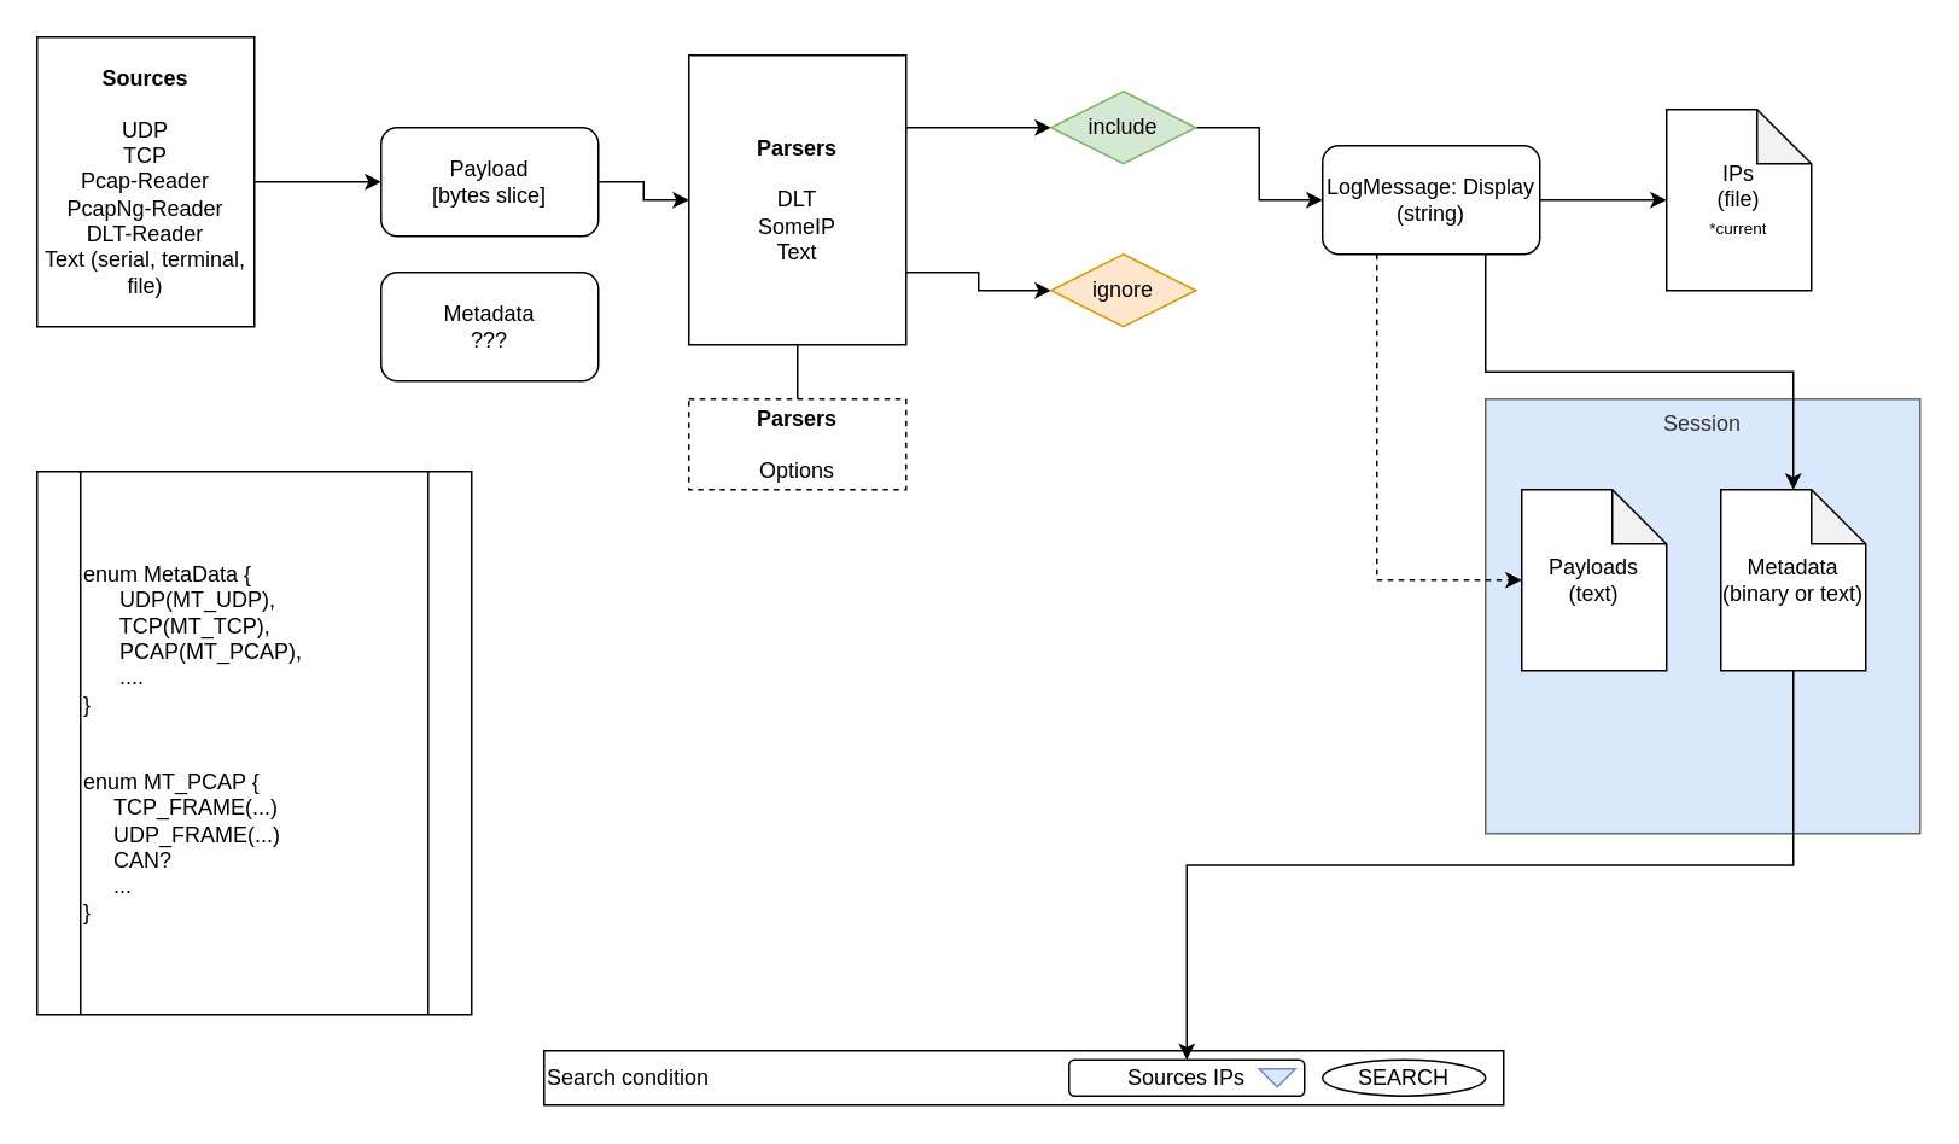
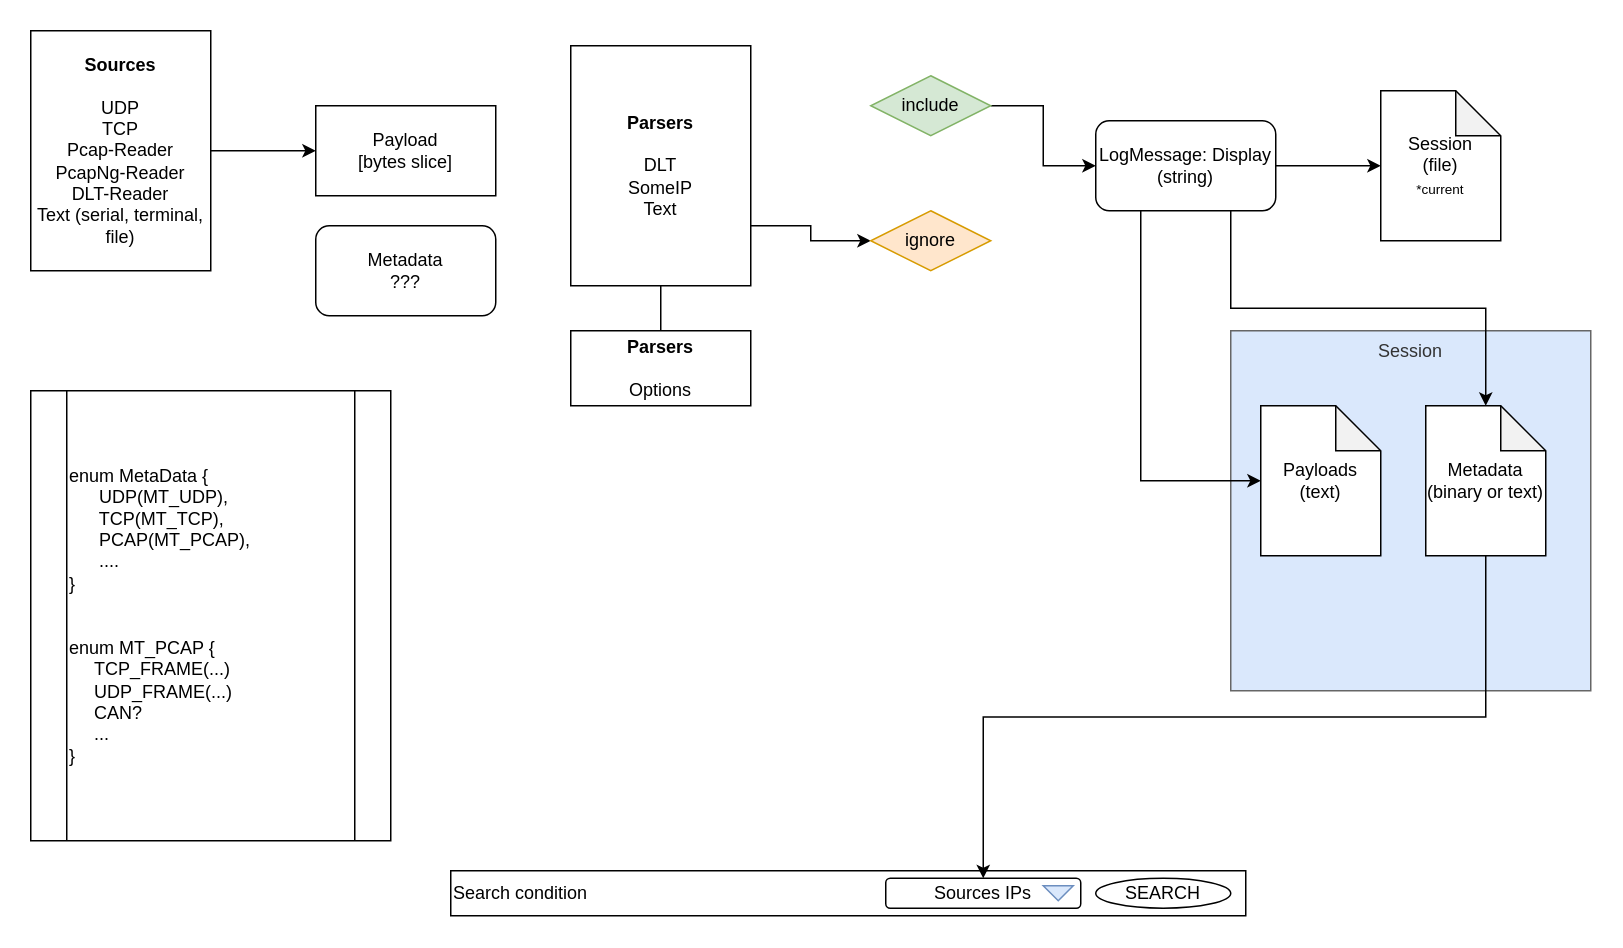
  <mxCell id="0" />
  <mxCell id="1" parent="0" />
  <mxCell id="2" value="Search condition" style="rounded=0;whiteSpace=wrap;html=1;align=left;" vertex="1" parent="1"><mxGeometry x="300" y="580" width="530" height="30" as="geometry" /></mxCell>
  <mxCell id="3" value="Session" style="whiteSpace=wrap;html=1;aspect=fixed;align=center;verticalAlign=top;fillColor=#dae8fc;fontColor=#333333;strokeColor=#666666;" vertex="1" parent="1"><mxGeometry x="820" y="220" width="240" height="240" as="geometry" /></mxCell>
  <mxCell id="4" style="edgeStyle=orthogonalEdgeStyle;rounded=0;orthogonalLoop=1;jettySize=auto;html=1;exitX=1;exitY=0.5;exitDx=0;exitDy=0;entryX=0;entryY=0.5;entryDx=0;entryDy=0;" edge="1" parent="1" source="5" target="9"><mxGeometry relative="1" as="geometry" /></mxCell>
  <mxCell id="5" value="&lt;b&gt;Sources&lt;br&gt;&lt;/b&gt;&lt;br&gt;UDP&lt;br&gt;TCP&lt;br&gt;Pcap-Reader&lt;br&gt;PcapNg-Reader&lt;br&gt;DLT-Reader&lt;br&gt;Text (serial, terminal, file)" style="rounded=0;whiteSpace=wrap;html=1;" vertex="1" parent="1"><mxGeometry x="20" y="20" width="120" height="160" as="geometry" /></mxCell>
- <mxCell id="6" style="edgeStyle=orthogonalEdgeStyle;rounded=0;orthogonalLoop=1;jettySize=auto;html=1;exitX=1;exitY=0.25;exitDx=0;exitDy=0;entryX=0;entryY=0.5;entryDx=0;entryDy=0;" edge="1" parent="1" source="8" target="16"><mxGeometry relative="1" as="geometry" /></mxCell>
  <mxCell id="7" style="edgeStyle=orthogonalEdgeStyle;rounded=0;orthogonalLoop=1;jettySize=auto;html=1;exitX=1;exitY=0.75;exitDx=0;exitDy=0;entryX=0;entryY=0.5;entryDx=0;entryDy=0;" edge="1" parent="1" source="8" target="17"><mxGeometry relative="1" as="geometry" /></mxCell>
  <mxCell id="8" value="&lt;b&gt;Parsers&lt;br&gt;&lt;br&gt;&lt;/b&gt;DLT&lt;br&gt;SomeIP&lt;br&gt;Text" style="rounded=0;whiteSpace=wrap;html=1;" vertex="1" parent="1"><mxGeometry x="380" y="30" width="120" height="160" as="geometry" /></mxCell>
- <mxCell id="9" value="Payload&lt;br&gt;[bytes slice]" style="rounded=1;whiteSpace=wrap;html=1;" vertex="1" parent="1"><mxGeometry x="210" y="70" width="120" height="60" as="geometry" /></mxCell>
- <mxCell id="10" style="edgeStyle=orthogonalEdgeStyle;rounded=0;orthogonalLoop=1;jettySize=auto;html=1;exitX=1;exitY=0.5;exitDx=0;exitDy=0;entryX=0;entryY=0.5;entryDx=0;entryDy=0;" edge="1" parent="1" source="9" target="8"><mxGeometry relative="1" as="geometry" /></mxCell>
+ <mxCell id="9" value="Payload&lt;br&gt;[bytes slice]" style="whiteSpace=wrap;html=1;rounded=0;" vertex="1" parent="1"><mxGeometry x="210" y="70" width="120" height="60" as="geometry" /></mxCell>
  <mxCell id="11" value="Metadata&lt;br&gt;???" style="rounded=1;whiteSpace=wrap;html=1;" vertex="1" parent="1"><mxGeometry x="210" y="150" width="120" height="60" as="geometry" /></mxCell>
  <mxCell id="12" value="enum MetaData {&lt;br&gt;&amp;nbsp; &amp;nbsp; &amp;nbsp; UDP(MT_UDP),&lt;br&gt;&amp;nbsp; &amp;nbsp; &amp;nbsp; TCP(MT_TCP),&lt;br&gt;&amp;nbsp; &amp;nbsp; &amp;nbsp; PCAP(MT_PCAP),&lt;br&gt;&amp;nbsp; &amp;nbsp; &amp;nbsp; ....&lt;br&gt;}&lt;br&gt;&lt;br&gt;&lt;br&gt;enum MT_PCAP {&lt;br&gt;&amp;nbsp; &amp;nbsp; &amp;nbsp;TCP_FRAME(...)&lt;br&gt;&amp;nbsp; &amp;nbsp; &amp;nbsp;UDP_FRAME(...)&lt;br&gt;&amp;nbsp; &amp;nbsp; &amp;nbsp;CAN?&lt;br&gt;&amp;nbsp; &amp;nbsp; &amp;nbsp;...&lt;br&gt;}" style="shape=process;whiteSpace=wrap;html=1;backgroundOutline=1;align=left;" vertex="1" parent="1"><mxGeometry x="20" y="260" width="240" height="300" as="geometry" /></mxCell>
  <mxCell id="13" style="edgeStyle=orthogonalEdgeStyle;rounded=0;orthogonalLoop=1;jettySize=auto;html=1;exitX=0.5;exitY=0;exitDx=0;exitDy=0;entryX=0.5;entryY=1;entryDx=0;entryDy=0;endArrow=none;" edge="1" parent="1" source="14" target="8"><mxGeometry relative="1" as="geometry" /></mxCell>
- <mxCell id="14" value="&lt;b&gt;Parsers&lt;br&gt;&lt;br&gt;&lt;/b&gt;Options" style="rounded=0;whiteSpace=wrap;html=1;dashed=1;" vertex="1" parent="1"><mxGeometry x="380" y="220" width="120" height="50" as="geometry" /></mxCell>
+ <mxCell id="14" value="&lt;b&gt;Parsers&lt;br&gt;&lt;br&gt;&lt;/b&gt;Options" style="rounded=0;whiteSpace=wrap;html=1;" vertex="1" parent="1"><mxGeometry x="380" y="220" width="120" height="50" as="geometry" /></mxCell>
  <mxCell id="15" style="edgeStyle=orthogonalEdgeStyle;rounded=0;orthogonalLoop=1;jettySize=auto;html=1;exitX=1;exitY=0.5;exitDx=0;exitDy=0;entryX=0;entryY=0.5;entryDx=0;entryDy=0;" edge="1" parent="1" source="16" target="20"><mxGeometry relative="1" as="geometry" /></mxCell>
  <mxCell id="16" value="include" style="rhombus;whiteSpace=wrap;html=1;fillColor=#d5e8d4;strokeColor=#82b366;" vertex="1" parent="1"><mxGeometry x="580" y="50" width="80" height="40" as="geometry" /></mxCell>
  <mxCell id="17" value="ignore" style="rhombus;whiteSpace=wrap;html=1;fillColor=#ffe6cc;strokeColor=#d79b00;" vertex="1" parent="1"><mxGeometry x="580" y="140" width="80" height="40" as="geometry" /></mxCell>
- <mxCell id="18" value="IPs&lt;br&gt;(file)&lt;br&gt;&lt;font style=&quot;font-size: 9px;&quot;&gt;*current&lt;/font&gt;" style="shape=note;whiteSpace=wrap;html=1;backgroundOutline=1;darkOpacity=0.05;" vertex="1" parent="1"><mxGeometry x="920" y="60" width="80" height="100" as="geometry" /></mxCell>
+ <mxCell id="18" value="Session&lt;br&gt;(file)&lt;br&gt;&lt;font style=&quot;font-size: 9px;&quot;&gt;*current&lt;/font&gt;" style="shape=note;whiteSpace=wrap;html=1;backgroundOutline=1;darkOpacity=0.05;" vertex="1" parent="1"><mxGeometry x="920" y="60" width="80" height="100" as="geometry" /></mxCell>
  <mxCell id="19" style="edgeStyle=orthogonalEdgeStyle;rounded=0;orthogonalLoop=1;jettySize=auto;html=1;exitX=0.75;exitY=1;exitDx=0;exitDy=0;" edge="1" parent="1" source="20" target="24"><mxGeometry relative="1" as="geometry" /></mxCell>
  <mxCell id="20" value="LogMessage: Display&lt;br&gt;(string)" style="rounded=1;whiteSpace=wrap;html=1;" vertex="1" parent="1"><mxGeometry x="730" y="80" width="120" height="60" as="geometry" /></mxCell>
  <mxCell id="21" style="edgeStyle=orthogonalEdgeStyle;rounded=0;orthogonalLoop=1;jettySize=auto;html=1;exitX=1;exitY=0.5;exitDx=0;exitDy=0;entryX=0;entryY=0.5;entryDx=0;entryDy=0;entryPerimeter=0;" edge="1" parent="1" source="20" target="18"><mxGeometry relative="1" as="geometry" /></mxCell>
  <mxCell id="22" value="Payloads&lt;br&gt;(text)" style="shape=note;whiteSpace=wrap;html=1;backgroundOutline=1;darkOpacity=0.05;" vertex="1" parent="1"><mxGeometry x="840" y="270" width="80" height="100" as="geometry" /></mxCell>
  <mxCell id="23" style="edgeStyle=orthogonalEdgeStyle;rounded=0;orthogonalLoop=1;jettySize=auto;html=1;exitX=0.5;exitY=1;exitDx=0;exitDy=0;exitPerimeter=0;entryX=0.5;entryY=0;entryDx=0;entryDy=0;" edge="1" parent="1" source="24" target="27"><mxGeometry relative="1" as="geometry" /></mxCell>
  <mxCell id="24" value="Metadata&lt;br&gt;(binary or text)" style="shape=note;whiteSpace=wrap;html=1;backgroundOutline=1;darkOpacity=0.05;" vertex="1" parent="1"><mxGeometry x="950" y="270" width="80" height="100" as="geometry" /></mxCell>
- <mxCell id="25" style="edgeStyle=orthogonalEdgeStyle;rounded=0;orthogonalLoop=1;jettySize=auto;html=1;exitX=0.25;exitY=1;exitDx=0;exitDy=0;entryX=0;entryY=0.5;entryDx=0;entryDy=0;entryPerimeter=0;dashed=1;" edge="1" parent="1" source="20" target="22"><mxGeometry relative="1" as="geometry" /></mxCell>
+ <mxCell id="25" style="edgeStyle=orthogonalEdgeStyle;rounded=0;orthogonalLoop=1;jettySize=auto;html=1;exitX=0.25;exitY=1;exitDx=0;exitDy=0;entryX=0;entryY=0.5;entryDx=0;entryDy=0;entryPerimeter=0;" edge="1" parent="1" source="20" target="22"><mxGeometry relative="1" as="geometry" /></mxCell>
  <mxCell id="26" value="SEARCH" style="ellipse;whiteSpace=wrap;html=1;" vertex="1" parent="1"><mxGeometry x="730" y="585" width="90" height="20" as="geometry" /></mxCell>
  <mxCell id="27" value="Sources IPs" style="rounded=1;whiteSpace=wrap;html=1;" vertex="1" parent="1"><mxGeometry x="590" y="585" width="130" height="20" as="geometry" /></mxCell>
  <mxCell id="28" value="" style="triangle;whiteSpace=wrap;html=1;rotation=90;fillColor=#dae8fc;strokeColor=#6c8ebf;" vertex="1" parent="1"><mxGeometry x="700" y="585" width="10" height="20" as="geometry" /></mxCell>
